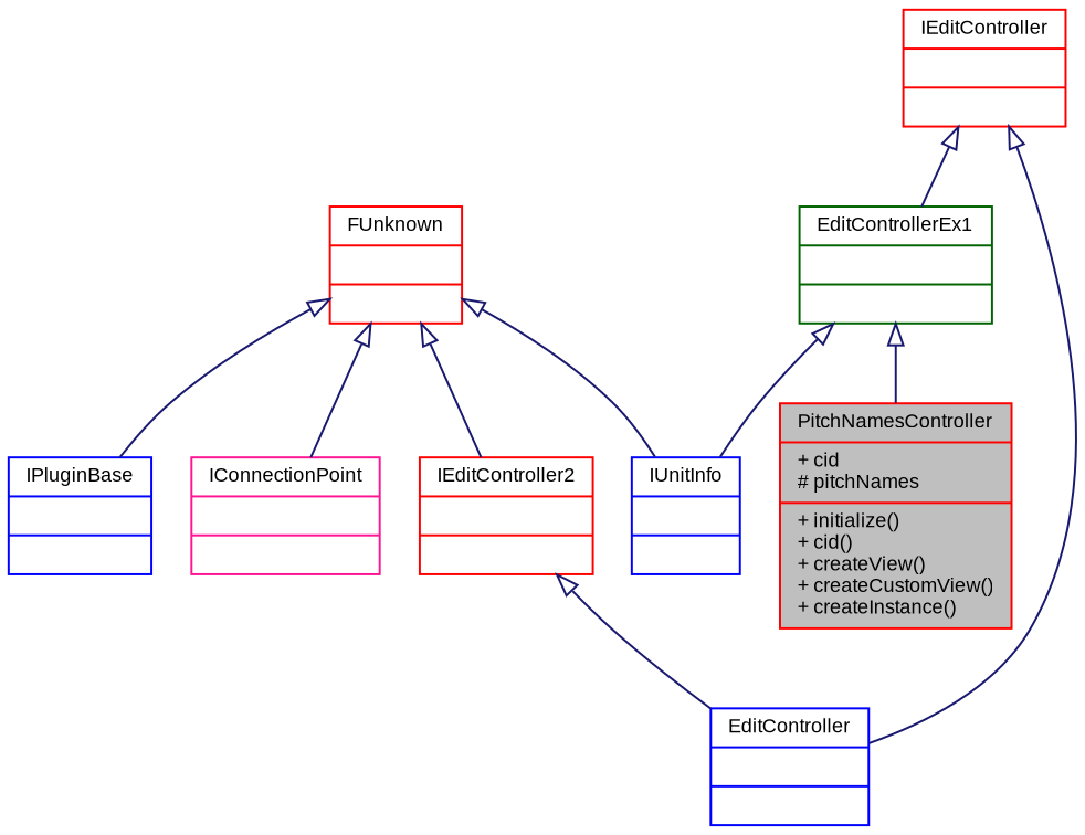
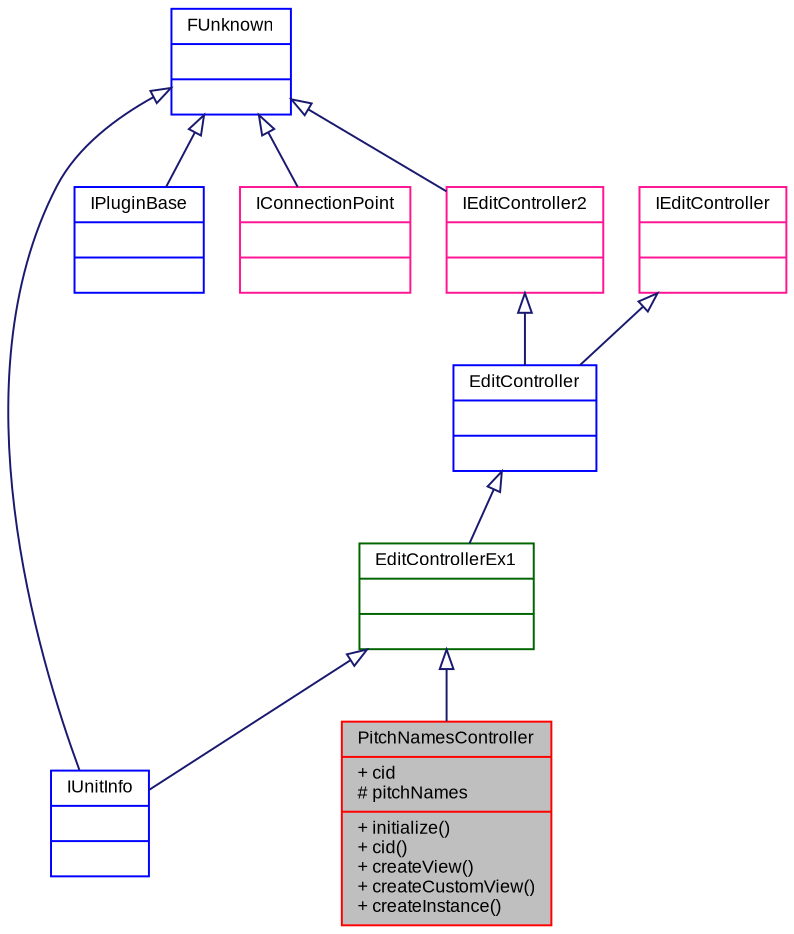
  digraph {
    node [color=blue fontname=Arial fontsize=9 shape=record]
    edge [arrowtail=empty color=midnightblue dir=back fontname=Arial fontsize=9 labelfontname=Arial labelfontsize=9 style=solid]
    n1 [color=red fillcolor=grey75 fontcolor=black height=0.2 label="{PitchNamesController\n|+ cid\l# pitchNames\l|+ initialize()\l+ cid()\l+ createView()\l+ createCustomView()\l+ createInstance()\l}" style=filled width=0.4]
    n2 [color=darkgreen height=0.2 label="{EditControllerEx1\n||}" width=0.4]
    n3 [height=0.2 label="{IUnitInfo\n||}" width=0.4]
    n4 [height=0.2 label="{EditController\n||}" width=0.4]
    n5 [height=0.2 label="{IPluginBase\n||}" width=0.4]
-   n6 [color=red height=0.2 label="{IEditController\n||}" width=0.4]
-   n7 [color=red height=0.2 label="{FUnknown\n||}" width=0.4]
+   n6 [color=deeppink height=0.2 label="{IEditController\n||}" width=0.4]
+   n7 [height=0.2 label="{FUnknown\n||}" width=0.4]
    n8 [color=deeppink height=0.2 label="{IConnectionPoint\n||}" width=0.4]
-   n9 [color=red height=0.2 label="{IEditController2\n||}" width=0.4]
+   n9 [color=deeppink height=0.2 label="{IEditController2\n||}" width=0.4]
    n2 -> n1
    n2 -> n3
-   n6 -> n2
+   n4 -> n2
    n6 -> n4
    n7 -> n3
    n7 -> n5
    n7 -> n8
    n7 -> n9
    n9 -> n4
  }
